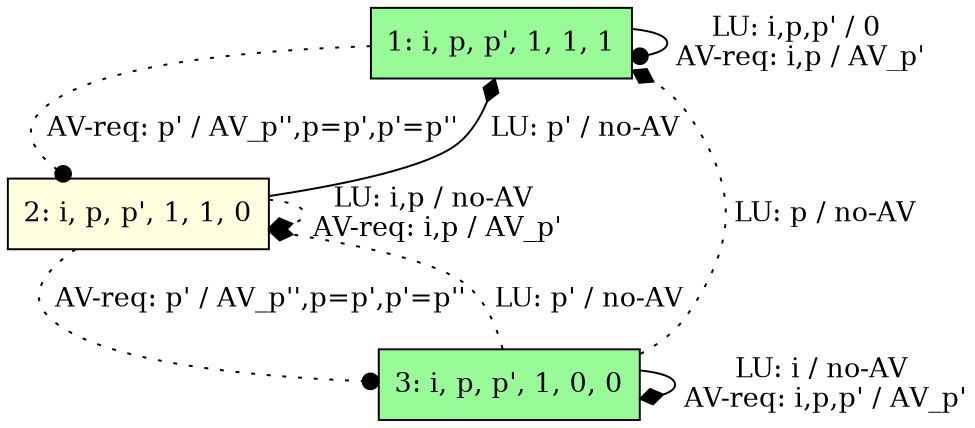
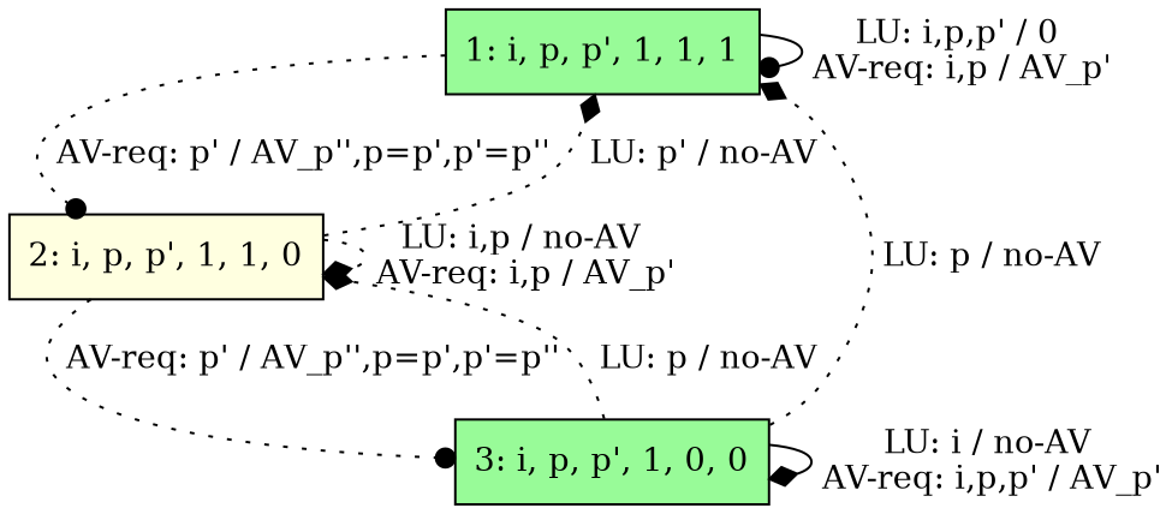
  digraph {
    node [fillcolor=palegreen shape=rectangle style=filled]
    edge [arrowhead=diamond style=dotted]
    n1 [label="1: i, p, p', 1, 1, 1"]
    n2 [fillcolor=lightyellow label="2: i, p, p', 1, 1, 0"]
    n3 [label="3: i, p, p', 1, 0, 0"]
    n1 -> n1 [arrowhead=dot label=" LU: i,p,p' / 0 \n AV-req: i,p / AV_p'" style=solid]
    n1 -> n2 [arrowhead=dot label=" AV-req: p' / AV_p'',p=p',p'=p''"]
-   n2 -> n1 [label=" LU: p' / no-AV" style=solid]
+   n2 -> n1 [label=" LU: p' / no-AV"]
    n2 -> n2 [label=" LU: i,p / no-AV \n AV-req: i,p / AV_p'"]
    n2 -> n3 [arrowhead=dot label=" AV-req: p' / AV_p'',p=p',p'=p''"]
    n3 -> n1 [label=" LU: p / no-AV"]
-   n3 -> n2 [label=" LU: p' / no-AV"]
+   n3 -> n2 [label=" LU: p / no-AV"]
    n3 -> n3 [label=" LU: i / no-AV \n AV-req: i,p,p' / AV_p'" style=solid]
  }
